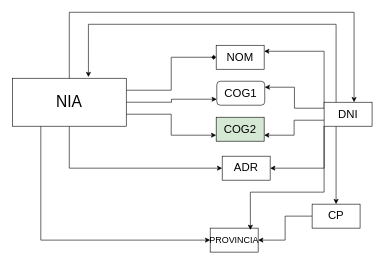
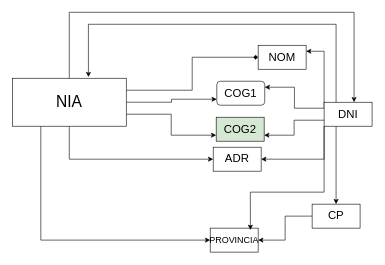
  <mxCell id="0" />
  <mxCell id="1" parent="0" />
  <mxCell id="2" style="edgeStyle=orthogonalEdgeStyle;rounded=0;orthogonalLoop=1;jettySize=auto;html=1;exitX=1;exitY=0.25;exitDx=0;exitDy=0;entryX=0;entryY=0.5;entryDx=0;entryDy=0;endArrow=diamond;" parent="1" source="7" target="8" edge="1"><mxGeometry relative="1" as="geometry" /></mxCell>
  <mxCell id="3" style="edgeStyle=orthogonalEdgeStyle;rounded=0;orthogonalLoop=1;jettySize=auto;html=1;exitX=1;exitY=0.5;exitDx=0;exitDy=0;entryX=0;entryY=0.75;entryDx=0;entryDy=0;" parent="1" source="7" target="9" edge="1"><mxGeometry relative="1" as="geometry" /></mxCell>
  <mxCell id="4" style="edgeStyle=orthogonalEdgeStyle;rounded=0;orthogonalLoop=1;jettySize=auto;html=1;exitX=1;exitY=0.75;exitDx=0;exitDy=0;entryX=0;entryY=0.75;entryDx=0;entryDy=0;" parent="1" source="7" target="10" edge="1"><mxGeometry relative="1" as="geometry" /></mxCell>
  <mxCell id="5" style="edgeStyle=orthogonalEdgeStyle;rounded=0;orthogonalLoop=1;jettySize=auto;html=1;exitX=0.5;exitY=1;exitDx=0;exitDy=0;entryX=0;entryY=0.5;entryDx=0;entryDy=0;" parent="1" source="7" target="11" edge="1"><mxGeometry relative="1" as="geometry" /></mxCell>
  <mxCell id="6" style="edgeStyle=orthogonalEdgeStyle;rounded=0;orthogonalLoop=1;jettySize=auto;html=1;exitX=0.25;exitY=1;exitDx=0;exitDy=0;entryX=0;entryY=0.5;entryDx=0;entryDy=0;" edge="1" parent="1" source="7" target="14"><mxGeometry relative="1" as="geometry" /></mxCell>
  <mxCell id="7" value="&lt;font style=&quot;font-size: 26px;&quot;&gt;NIA&lt;br&gt;&lt;/font&gt;" style="rounded=0;whiteSpace=wrap;html=1;" parent="1" vertex="1"><mxGeometry x="20" y="130" width="190" height="80" as="geometry" /></mxCell>
- <mxCell id="8" value="&lt;font style=&quot;font-size: 19px;&quot;&gt;NOM&lt;br&gt;&lt;/font&gt;" style="rounded=0;whiteSpace=wrap;html=1;" parent="1" vertex="1"><mxGeometry x="360" y="75" width="80" height="40" as="geometry" /></mxCell>
+ <mxCell id="8" value="&lt;font style=&quot;font-size: 19px;&quot;&gt;NOM&lt;br&gt;&lt;/font&gt;" style="rounded=0;whiteSpace=wrap;html=1;" parent="1" vertex="1"><mxGeometry x="430" y="75" width="80" height="40" as="geometry" /></mxCell>
  <mxCell id="9" value="&lt;font style=&quot;font-size: 19px;&quot;&gt;COG1&lt;/font&gt;" style="whiteSpace=wrap;html=1;rounded=1;" parent="1" vertex="1"><mxGeometry x="361" y="135" width="80" height="40" as="geometry" /></mxCell>
  <mxCell id="10" value="&lt;font style=&quot;font-size: 19px;&quot;&gt;COG2&lt;/font&gt;" style="rounded=0;whiteSpace=wrap;html=1;fillColor=#d5e8d4;" parent="1" vertex="1"><mxGeometry x="360" y="195" width="80" height="40" as="geometry" /></mxCell>
- <mxCell id="11" value="&lt;font style=&quot;font-size: 19px;&quot;&gt;ADR&lt;br&gt;&lt;/font&gt;" style="rounded=0;whiteSpace=wrap;html=1;" parent="1" vertex="1"><mxGeometry x="370" y="260" width="80" height="40" as="geometry" /></mxCell>
+ <mxCell id="11" value="&lt;font style=&quot;font-size: 19px;&quot;&gt;ADR&lt;br&gt;&lt;/font&gt;" style="rounded=0;whiteSpace=wrap;html=1;" parent="1" vertex="1"><mxGeometry x="355" y="245" width="80" height="40" as="geometry" /></mxCell>
  <mxCell id="12" style="edgeStyle=orthogonalEdgeStyle;rounded=0;orthogonalLoop=1;jettySize=auto;html=1;exitX=0;exitY=0.5;exitDx=0;exitDy=0;" edge="1" parent="1" source="13" target="14"><mxGeometry relative="1" as="geometry" /></mxCell>
  <mxCell id="13" value="&lt;font style=&quot;font-size: 19px;&quot;&gt;CP&lt;/font&gt;" style="rounded=0;whiteSpace=wrap;html=1;" parent="1" vertex="1"><mxGeometry x="520" y="340" width="80" height="40" as="geometry" /></mxCell>
  <mxCell id="14" value="&lt;font style=&quot;font-size: 15px;&quot;&gt;PROVINCIA&lt;br&gt;&lt;/font&gt;" style="rounded=0;whiteSpace=wrap;html=1;" parent="1" vertex="1"><mxGeometry x="350" y="380" width="80" height="40" as="geometry" /></mxCell>
  <mxCell id="15" style="edgeStyle=orthogonalEdgeStyle;rounded=0;orthogonalLoop=1;jettySize=auto;html=1;exitX=0.25;exitY=1;exitDx=0;exitDy=0;entryX=0.5;entryY=0;entryDx=0;entryDy=0;" edge="1" parent="1" source="20" target="13"><mxGeometry relative="1" as="geometry" /></mxCell>
  <mxCell id="16" style="edgeStyle=orthogonalEdgeStyle;rounded=0;orthogonalLoop=1;jettySize=auto;html=1;exitX=0;exitY=0.25;exitDx=0;exitDy=0;entryX=1;entryY=0.25;entryDx=0;entryDy=0;" edge="1" parent="1" source="20" target="8"><mxGeometry relative="1" as="geometry"><Array as="points"><mxPoint x="540" y="85" /></Array></mxGeometry></mxCell>
  <mxCell id="17" style="edgeStyle=orthogonalEdgeStyle;rounded=0;orthogonalLoop=1;jettySize=auto;html=1;exitX=0;exitY=0.25;exitDx=0;exitDy=0;entryX=1;entryY=0.25;entryDx=0;entryDy=0;" edge="1" parent="1" source="20" target="9"><mxGeometry relative="1" as="geometry" /></mxCell>
  <mxCell id="18" style="edgeStyle=orthogonalEdgeStyle;rounded=0;orthogonalLoop=1;jettySize=auto;html=1;exitX=0;exitY=0.75;exitDx=0;exitDy=0;entryX=1;entryY=0.75;entryDx=0;entryDy=0;" edge="1" parent="1" source="20" target="10"><mxGeometry relative="1" as="geometry" /></mxCell>
  <mxCell id="19" style="edgeStyle=orthogonalEdgeStyle;rounded=0;orthogonalLoop=1;jettySize=auto;html=1;exitX=0;exitY=1;exitDx=0;exitDy=0;entryX=1;entryY=0.5;entryDx=0;entryDy=0;" edge="1" parent="1" source="20" target="11"><mxGeometry relative="1" as="geometry" /></mxCell>
  <mxCell id="20" value="&lt;font style=&quot;font-size: 19px;&quot;&gt;DNI&lt;/font&gt;" style="rounded=0;whiteSpace=wrap;html=1;" parent="1" vertex="1"><mxGeometry x="540" y="170" width="80" height="40" as="geometry" /></mxCell>
  <mxCell id="21" style="edgeStyle=orthogonalEdgeStyle;rounded=0;orthogonalLoop=1;jettySize=auto;html=1;exitX=0.5;exitY=0;exitDx=0;exitDy=0;entryX=0.625;entryY=0;entryDx=0;entryDy=0;entryPerimeter=0;" edge="1" parent="1" source="7" target="20"><mxGeometry relative="1" as="geometry"><Array as="points"><mxPoint x="115" y="20" /><mxPoint x="590" y="20" /></Array></mxGeometry></mxCell>
  <mxCell id="22" style="edgeStyle=orthogonalEdgeStyle;rounded=0;orthogonalLoop=1;jettySize=auto;html=1;exitX=0.25;exitY=0;exitDx=0;exitDy=0;entryX=0.668;entryY=-0.025;entryDx=0;entryDy=0;entryPerimeter=0;" edge="1" parent="1" source="20" target="7"><mxGeometry relative="1" as="geometry"><Array as="points"><mxPoint x="560" y="40" /><mxPoint x="147" y="40" /></Array></mxGeometry></mxCell>
  <mxCell id="23" style="edgeStyle=orthogonalEdgeStyle;rounded=0;orthogonalLoop=1;jettySize=auto;html=1;exitX=0;exitY=1;exitDx=0;exitDy=0;entryX=0.838;entryY=0.075;entryDx=0;entryDy=0;entryPerimeter=0;" edge="1" parent="1" source="20" target="14"><mxGeometry relative="1" as="geometry"><Array as="points"><mxPoint x="540" y="320" /><mxPoint x="417" y="320" /></Array></mxGeometry></mxCell>
